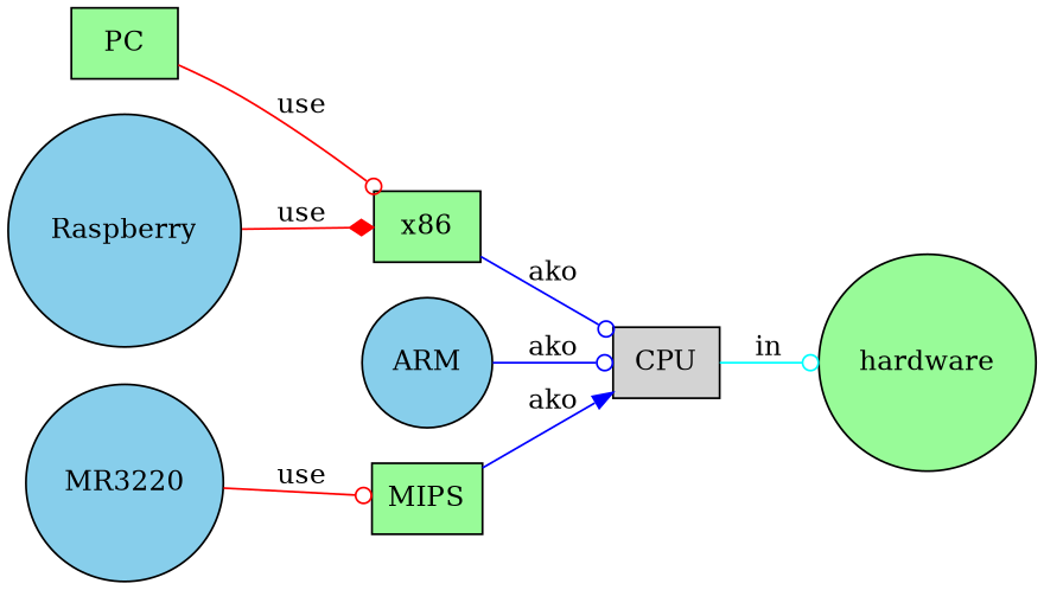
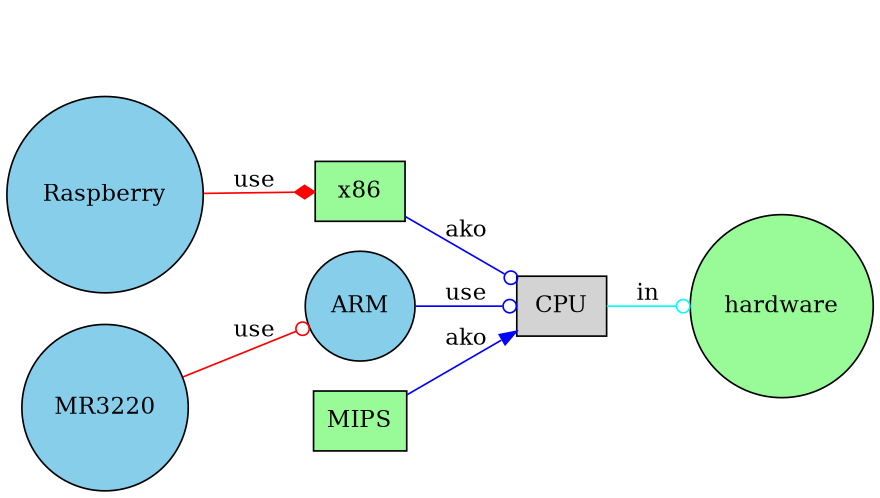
  digraph {
    rankdir=LR
    node [fillcolor=palegreen shape=box style=filled]
    edge [arrowhead=odot color=blue]
    CPU [fillcolor=lightgrey]
    x86
    hardware [shape=circle]
    ARM [fillcolor=skyblue shape=circle]
    MIPS
-   PC
    Raspberry [fillcolor=skyblue shape=circle]
    n8 [fillcolor=skyblue label=MR3220 shape=circle]
    CPU -> hardware [color=cyan label=in]
    x86 -> CPU [label=ako]
-   ARM -> CPU [label=ako]
+   ARM -> CPU [label=use]
    MIPS -> CPU [arrowhead=normal label=ako]
-   PC -> x86 [color=red label=use]
    Raspberry -> x86 [arrowhead=diamond color=red label=use]
-   n8 -> MIPS [color=red label=use]
+   n8 -> ARM [color=red label=use]
  }
